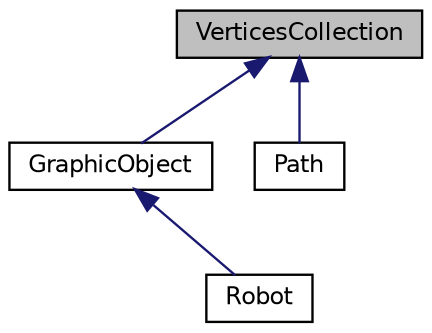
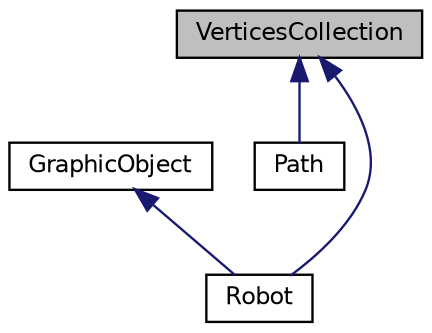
  digraph {
    node [color=black fillcolor=white fontname=Helvetica fontsize=10 shape=record style=filled]
    edge [color=midnightblue dir=back fontname=Helvetica fontsize=10 labelfontname=Helvetica labelfontsize=10 style=solid]
    n1 [fillcolor=grey75 fontcolor=black height=0.2 label=VerticesCollection width=0.4]
    n2 [height=0.2 label=GraphicObject width=0.4]
    n3 [height=0.2 label=Path width=0.4]
    n4 [height=0.2 label=Robot width=0.4]
-   n1 -> n2
+   n1 -> n4
    n1 -> n3
    n2 -> n4
  }
